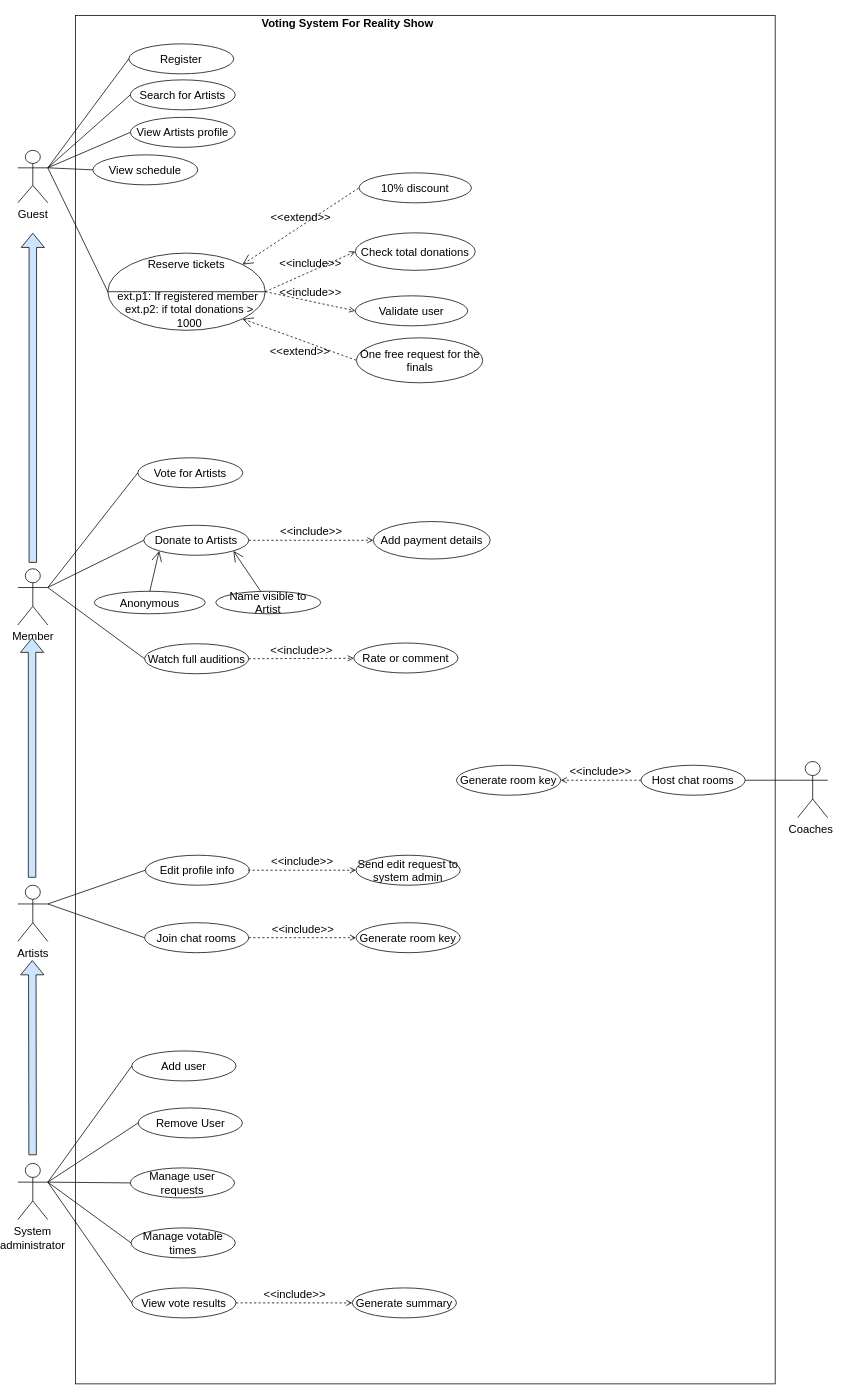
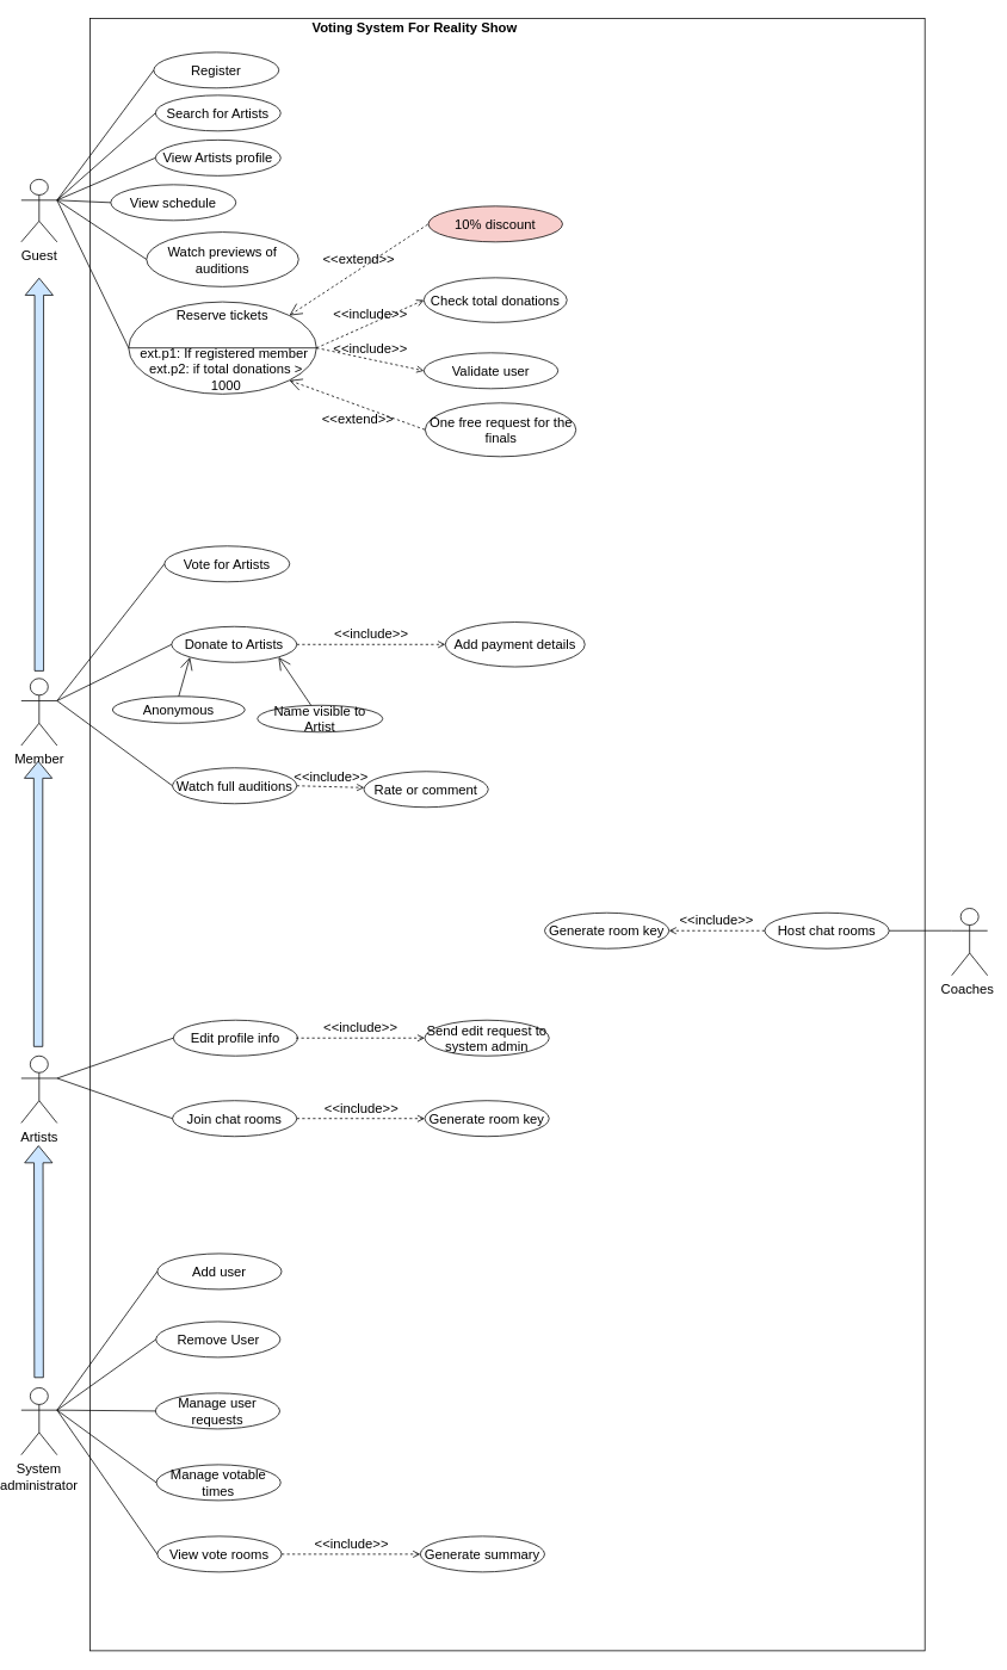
  <mxCell id="0" />
  <mxCell id="1" parent="0" />
  <mxCell id="2" value="" style="rounded=0;whiteSpace=wrap;html=1;fillColor=none;fontSize=15;" parent="1" vertex="1"><mxGeometry x="97" y="20" width="933" height="1825" as="geometry" /></mxCell>
  <mxCell id="3" value="Member" style="shape=umlActor;verticalLabelPosition=bottom;verticalAlign=top;html=1;fontSize=15;" parent="1" vertex="1"><mxGeometry x="20" y="758" width="40" height="75" as="geometry" /></mxCell>
  <mxCell id="4" value="Guest" style="shape=umlActor;verticalLabelPosition=bottom;verticalAlign=top;html=1;fontSize=15;" parent="1" vertex="1"><mxGeometry x="20" y="200" width="40" height="70" as="geometry" /></mxCell>
  <mxCell id="5" value="Voting System For Reality Show" style="text;html=1;strokeColor=none;fillColor=none;align=center;verticalAlign=middle;whiteSpace=wrap;rounded=0;fontStyle=1;fontSize=15;" parent="1" vertex="1"><mxGeometry x="290" y="20" width="340" height="20" as="geometry" /></mxCell>
  <mxCell id="6" value="Search for Artists" style="ellipse;whiteSpace=wrap;html=1;fillColor=none;fontSize=15;" parent="1" vertex="1"><mxGeometry x="170" y="106" width="140" height="40" as="geometry" /></mxCell>
  <mxCell id="7" value="" style="endArrow=none;html=1;exitX=1;exitY=0.333;exitDx=0;exitDy=0;exitPerimeter=0;entryX=0;entryY=0.5;entryDx=0;entryDy=0;fontSize=15;" parent="1" source="4" target="12" edge="1"><mxGeometry width="50" height="50" relative="1" as="geometry"><mxPoint x="120" y="180" as="sourcePoint" /><mxPoint x="170" y="130" as="targetPoint" /><Array as="points" /></mxGeometry></mxCell>
  <mxCell id="8" value="View Artists profile" style="ellipse;whiteSpace=wrap;html=1;fillColor=none;fontSize=15;" parent="1" vertex="1"><mxGeometry x="170" y="156" width="140" height="40" as="geometry" /></mxCell>
  <mxCell id="9" value="View schedule" style="ellipse;whiteSpace=wrap;html=1;fillColor=none;fontSize=15;" parent="1" vertex="1"><mxGeometry x="120" y="206" width="140" height="40" as="geometry" /></mxCell>
+ <mxCell id="10" value="Watch previews of auditions" style="ellipse;whiteSpace=wrap;html=1;fillColor=none;fontSize=15;" parent="1" vertex="1"><mxGeometry x="160" y="259" width="170" height="61" as="geometry" /></mxCell>
  <mxCell id="11" value="&lt;font style=&quot;font-size: 15px;&quot;&gt;Reserve tickets&lt;/font&gt;" style="ellipse;whiteSpace=wrap;html=1;fillColor=none;verticalAlign=top;horizontal=1;labelPosition=center;verticalLabelPosition=middle;align=center;fontSize=15;" parent="1" vertex="1"><mxGeometry x="140" y="337" width="210" height="103" as="geometry" /></mxCell>
  <mxCell id="12" value="Register" style="ellipse;whiteSpace=wrap;html=1;fillColor=none;fontSize=15;" parent="1" vertex="1"><mxGeometry x="168" y="58" width="140" height="40" as="geometry" /></mxCell>
  <mxCell id="13" value="" style="endArrow=none;html=1;entryX=0;entryY=0.5;entryDx=0;entryDy=0;exitX=1;exitY=0.333;exitDx=0;exitDy=0;exitPerimeter=0;fontSize=15;" parent="1" source="4" target="6" edge="1"><mxGeometry width="50" height="50" relative="1" as="geometry"><mxPoint x="70" y="170" as="sourcePoint" /><mxPoint x="178" y="122" as="targetPoint" /><Array as="points" /></mxGeometry></mxCell>
  <mxCell id="14" value="" style="endArrow=none;html=1;exitX=1;exitY=0.333;exitDx=0;exitDy=0;exitPerimeter=0;entryX=0;entryY=0.5;entryDx=0;entryDy=0;fontSize=15;" parent="1" source="4" target="8" edge="1"><mxGeometry width="50" height="50" relative="1" as="geometry"><mxPoint x="90" y="190" as="sourcePoint" /><mxPoint x="188" y="132" as="targetPoint" /><Array as="points" /></mxGeometry></mxCell>
  <mxCell id="15" value="" style="endArrow=none;html=1;entryX=0;entryY=0.5;entryDx=0;entryDy=0;exitX=1;exitY=0.333;exitDx=0;exitDy=0;exitPerimeter=0;fontSize=15;" parent="1" source="4" target="9" edge="1"><mxGeometry width="50" height="50" relative="1" as="geometry"><mxPoint x="80" y="170" as="sourcePoint" /><mxPoint x="198" y="142" as="targetPoint" /><Array as="points" /></mxGeometry></mxCell>
+ <mxCell id="16" value="" style="endArrow=none;html=1;entryX=0;entryY=0.5;entryDx=0;entryDy=0;exitX=1;exitY=0.333;exitDx=0;exitDy=0;exitPerimeter=0;fontSize=15;" parent="1" source="4" target="10" edge="1"><mxGeometry width="50" height="50" relative="1" as="geometry"><mxPoint x="80" y="170" as="sourcePoint" /><mxPoint x="208" y="152" as="targetPoint" /><Array as="points" /></mxGeometry></mxCell>
  <mxCell id="17" value="" style="endArrow=none;html=1;entryX=0;entryY=0.5;entryDx=0;entryDy=0;exitX=1;exitY=0.333;exitDx=0;exitDy=0;exitPerimeter=0;fontSize=15;" parent="1" source="4" target="11" edge="1"><mxGeometry width="50" height="50" relative="1" as="geometry"><mxPoint x="90" y="180" as="sourcePoint" /><mxPoint x="181" y="323" as="targetPoint" /><Array as="points" /></mxGeometry></mxCell>
  <mxCell id="18" value="Vote for Artists" style="ellipse;whiteSpace=wrap;html=1;fillColor=none;fontSize=15;" parent="1" vertex="1"><mxGeometry x="180" y="610" width="140" height="40" as="geometry" /></mxCell>
  <mxCell id="19" value="Donate to Artists" style="ellipse;whiteSpace=wrap;html=1;fillColor=none;fontSize=15;" parent="1" vertex="1"><mxGeometry x="188" y="700" width="140" height="40" as="geometry" /></mxCell>
  <mxCell id="20" value="Watch full auditions" style="ellipse;whiteSpace=wrap;html=1;fillColor=none;fontSize=15;" parent="1" vertex="1"><mxGeometry x="189" y="858" width="139" height="40" as="geometry" /></mxCell>
  <mxCell id="21" value="Name visible to Artist" style="ellipse;whiteSpace=wrap;html=1;fillColor=none;fontSize=15;" parent="1" vertex="1"><mxGeometry x="284" y="788" width="140" height="30" as="geometry" /></mxCell>
- <mxCell id="22" value="Anonymous" style="ellipse;whiteSpace=wrap;html=1;fillColor=none;fontSize=15;" parent="1" vertex="1"><mxGeometry x="122" y="788" width="148" height="30" as="geometry" /></mxCell>
+ <mxCell id="22" value="Anonymous" style="ellipse;whiteSpace=wrap;html=1;fillColor=none;fontSize=15;" parent="1" vertex="1"><mxGeometry x="122" y="778" width="148" height="30" as="geometry" /></mxCell>
  <mxCell id="23" value="" style="endArrow=open;endFill=1;endSize=12;html=1;exitX=0.5;exitY=0;exitDx=0;exitDy=0;entryX=0;entryY=1;entryDx=0;entryDy=0;fontSize=15;" parent="1" source="22" edge="1" target="19"><mxGeometry width="160" relative="1" as="geometry"><mxPoint x="170" y="440" as="sourcePoint" /><mxPoint x="216" y="530" as="targetPoint" /></mxGeometry></mxCell>
  <mxCell id="24" value="" style="endArrow=open;endFill=1;endSize=12;html=1;entryX=1;entryY=1;entryDx=0;entryDy=0;fontSize=15;" parent="1" source="21" target="19" edge="1"><mxGeometry width="160" relative="1" as="geometry"><mxPoint x="170" y="440" as="sourcePoint" /><mxPoint x="330" y="440" as="targetPoint" /></mxGeometry></mxCell>
  <mxCell id="25" value="" style="endArrow=none;html=1;exitX=1;exitY=0.333;exitDx=0;exitDy=0;exitPerimeter=0;entryX=0;entryY=0.5;entryDx=0;entryDy=0;fontSize=15;" parent="1" source="3" target="18" edge="1"><mxGeometry width="50" height="50" relative="1" as="geometry"><mxPoint x="230" y="580" as="sourcePoint" /><mxPoint x="280" y="530" as="targetPoint" /></mxGeometry></mxCell>
  <mxCell id="26" value="" style="endArrow=none;html=1;entryX=0;entryY=0.5;entryDx=0;entryDy=0;exitX=1;exitY=0.333;exitDx=0;exitDy=0;exitPerimeter=0;fontSize=15;" parent="1" source="3" target="19" edge="1"><mxGeometry width="50" height="50" relative="1" as="geometry"><mxPoint x="60" y="540" as="sourcePoint" /><mxPoint x="178" y="470" as="targetPoint" /></mxGeometry></mxCell>
  <mxCell id="27" value="" style="endArrow=none;html=1;entryX=0;entryY=0.5;entryDx=0;entryDy=0;exitX=1;exitY=0.333;exitDx=0;exitDy=0;exitPerimeter=0;fontSize=15;" parent="1" source="3" target="20" edge="1"><mxGeometry width="50" height="50" relative="1" as="geometry"><mxPoint x="70" y="540" as="sourcePoint" /><mxPoint x="188" y="480" as="targetPoint" /></mxGeometry></mxCell>
  <mxCell id="28" value="Artists" style="shape=umlActor;verticalLabelPosition=bottom;verticalAlign=top;html=1;fontSize=15;" parent="1" vertex="1"><mxGeometry x="20" y="1180" width="40" height="75" as="geometry" /></mxCell>
  <mxCell id="29" value="" style="shape=flexArrow;endArrow=classic;html=1;fillColor=#CCE5FF;fontSize=15;" parent="1" edge="1"><mxGeometry width="50" height="50" relative="1" as="geometry"><mxPoint x="40" y="750" as="sourcePoint" /><mxPoint x="40" y="310" as="targetPoint" /></mxGeometry></mxCell>
  <mxCell id="30" value="" style="shape=flexArrow;endArrow=classic;html=1;fillColor=#CCE5FF;fontSize=15;" parent="1" edge="1"><mxGeometry width="50" height="50" relative="1" as="geometry"><mxPoint x="39" y="1170" as="sourcePoint" /><mxPoint x="39" y="850" as="targetPoint" /></mxGeometry></mxCell>
  <mxCell id="31" value="Join chat rooms" style="ellipse;whiteSpace=wrap;html=1;fillColor=none;fontSize=15;" parent="1" vertex="1"><mxGeometry x="189" y="1230" width="139" height="40" as="geometry" /></mxCell>
  <mxCell id="32" value="" style="endArrow=none;html=1;fillColor=#CCE5FF;exitX=1;exitY=0.333;exitDx=0;exitDy=0;exitPerimeter=0;entryX=0;entryY=0.5;entryDx=0;entryDy=0;fontSize=15;" parent="1" source="28" target="71" edge="1"><mxGeometry width="50" height="50" relative="1" as="geometry"><mxPoint x="230" y="810" as="sourcePoint" /><mxPoint x="280" y="760" as="targetPoint" /></mxGeometry></mxCell>
  <mxCell id="33" value="" style="endArrow=none;html=1;fillColor=#CCE5FF;entryX=0;entryY=0.5;entryDx=0;entryDy=0;exitX=1;exitY=0.333;exitDx=0;exitDy=0;exitPerimeter=0;fontSize=15;" parent="1" source="28" target="31" edge="1"><mxGeometry width="50" height="50" relative="1" as="geometry"><mxPoint x="70" y="870" as="sourcePoint" /><mxPoint x="198" y="794" as="targetPoint" /></mxGeometry></mxCell>
  <mxCell id="34" value="Coaches&amp;nbsp;" style="shape=umlActor;verticalLabelPosition=bottom;verticalAlign=top;html=1;whiteSpace=wrap;fontSize=15;" parent="1" vertex="1"><mxGeometry x="1060" y="1015" width="40" height="75" as="geometry" /></mxCell>
  <mxCell id="35" value="Host chat rooms" style="ellipse;whiteSpace=wrap;html=1;fillColor=none;fontSize=15;" parent="1" vertex="1"><mxGeometry x="851" y="1020" width="139" height="40" as="geometry" /></mxCell>
  <mxCell id="36" value="" style="endArrow=none;html=1;fillColor=#CCE5FF;exitX=0;exitY=0.333;exitDx=0;exitDy=0;exitPerimeter=0;entryX=1;entryY=0.5;entryDx=0;entryDy=0;fontSize=15;" parent="1" source="34" target="35" edge="1"><mxGeometry width="50" height="50" relative="1" as="geometry"><mxPoint x="230" y="1020" as="sourcePoint" /><mxPoint x="800" y="1040" as="targetPoint" /></mxGeometry></mxCell>
  <mxCell id="37" value="System administrator&lt;br style=&quot;font-size: 15px;&quot;&gt;" style="shape=umlActor;verticalLabelPosition=bottom;verticalAlign=top;html=1;whiteSpace=wrap;fontSize=15;" parent="1" vertex="1"><mxGeometry x="20" y="1551" width="40" height="75" as="geometry" /></mxCell>
  <mxCell id="38" value="Manage votable times" style="ellipse;whiteSpace=wrap;html=1;fillColor=none;fontSize=15;" parent="1" vertex="1"><mxGeometry x="171" y="1637" width="139" height="40" as="geometry" /></mxCell>
  <mxCell id="39" value="Manage user requests" style="ellipse;whiteSpace=wrap;html=1;fillColor=none;fontSize=15;" parent="1" vertex="1"><mxGeometry x="170" y="1557" width="139" height="40" as="geometry" /></mxCell>
- <mxCell id="40" value="Remove User" style="ellipse;whiteSpace=wrap;html=1;fillColor=none;fontSize=15;" parent="1" vertex="1"><mxGeometry x="180.5" y="1477" width="139" height="40" as="geometry" /></mxCell>
+ <mxCell id="40" value="Remove User" style="ellipse;whiteSpace=wrap;html=1;fillColor=none;fontSize=15;" parent="1" vertex="1"><mxGeometry x="170.5" y="1477" width="139" height="40" as="geometry" /></mxCell>
  <mxCell id="41" value="Add user" style="ellipse;whiteSpace=wrap;html=1;fillColor=none;fontSize=15;" parent="1" vertex="1"><mxGeometry x="172" y="1401" width="139" height="40" as="geometry" /></mxCell>
- <mxCell id="42" value="View vote results" style="ellipse;whiteSpace=wrap;html=1;fillColor=none;fontSize=15;" parent="1" vertex="1"><mxGeometry x="172" y="1717" width="139" height="40" as="geometry" /></mxCell>
+ <mxCell id="42" value="View vote rooms" style="ellipse;whiteSpace=wrap;html=1;fillColor=none;fontSize=15;" parent="1" vertex="1"><mxGeometry x="172" y="1717" width="139" height="40" as="geometry" /></mxCell>
  <mxCell id="43" value="&amp;lt;&amp;lt;include&amp;gt;&amp;gt;" style="edgeStyle=none;html=1;endArrow=open;verticalAlign=bottom;dashed=1;labelBackgroundColor=none;fillColor=#CCE5FF;fontSize=15;entryX=0;entryY=0.5;entryDx=0;entryDy=0;exitX=1;exitY=0.5;exitDx=0;exitDy=0;" parent="1" edge="1" target="44" source="11"><mxGeometry width="160" relative="1" as="geometry"><mxPoint x="350" y="374" as="sourcePoint" /><mxPoint x="471" y="361.41" as="targetPoint" /></mxGeometry></mxCell>
  <mxCell id="44" value="Check total donations" style="ellipse;whiteSpace=wrap;html=1;fillColor=none;fontSize=15;" parent="1" vertex="1"><mxGeometry x="470" y="310" width="160" height="50" as="geometry" /></mxCell>
  <mxCell id="45" value="&amp;lt;&amp;lt;include&amp;gt;&amp;gt;" style="edgeStyle=none;html=1;endArrow=open;verticalAlign=bottom;dashed=1;labelBackgroundColor=none;fillColor=#CCE5FF;fontSize=15;entryX=0;entryY=0.5;entryDx=0;entryDy=0;exitX=1;exitY=0.5;exitDx=0;exitDy=0;" edge="1" parent="1" source="11" target="50"><mxGeometry width="160" relative="1" as="geometry"><mxPoint x="321" y="371.41" as="sourcePoint" /><mxPoint x="470" y="425" as="targetPoint" /></mxGeometry></mxCell>
  <mxCell id="46" value="" style="endArrow=none;html=1;exitX=0;exitY=0.5;exitDx=0;exitDy=0;entryX=1;entryY=0.5;entryDx=0;entryDy=0;fontSize=15;" edge="1" parent="1" source="11" target="11"><mxGeometry width="50" height="50" relative="1" as="geometry"><mxPoint x="590" y="440" as="sourcePoint" /><mxPoint x="640" y="390" as="targetPoint" /></mxGeometry></mxCell>
  <mxCell id="47" value="ext.p1: If registered member&amp;nbsp;&lt;br style=&quot;font-size: 15px;&quot;&gt;ext.p2: if total donations &amp;gt; 1000" style="text;html=1;strokeColor=none;fillColor=none;align=center;verticalAlign=middle;whiteSpace=wrap;rounded=0;fontSize=15;" vertex="1" parent="1"><mxGeometry x="149" y="402" width="200" height="20" as="geometry" /></mxCell>
  <mxCell id="48" value="&amp;lt;&amp;lt;extend&amp;gt;&amp;gt;" style="edgeStyle=none;html=1;startArrow=open;endArrow=none;startSize=12;verticalAlign=bottom;dashed=1;labelBackgroundColor=none;exitX=1;exitY=0;exitDx=0;exitDy=0;entryX=0;entryY=0.5;entryDx=0;entryDy=0;fontSize=15;" edge="1" parent="1" source="11" target="49"><mxGeometry width="160" relative="1" as="geometry"><mxPoint x="860" y="277" as="sourcePoint" /><mxPoint x="770" y="424.41" as="targetPoint" /></mxGeometry></mxCell>
- <mxCell id="49" value="10% discount" style="ellipse;whiteSpace=wrap;html=1;fontSize=15;" vertex="1" parent="1"><mxGeometry x="475" y="230" width="150" height="40" as="geometry" /></mxCell>
+ <mxCell id="49" value="10% discount" style="ellipse;whiteSpace=wrap;html=1;fontSize=15;fillColor=#f8cecc;" vertex="1" parent="1"><mxGeometry x="475" y="230" width="150" height="40" as="geometry" /></mxCell>
  <mxCell id="50" value="Validate user" style="ellipse;whiteSpace=wrap;html=1;fillColor=none;fontSize=15;" vertex="1" parent="1"><mxGeometry x="470" y="394" width="150" height="40" as="geometry" /></mxCell>
  <mxCell id="51" value="&lt;div style=&quot;font-size: 15px;&quot;&gt;&lt;span style=&quot;font-size: 15px;&quot;&gt;One free request for the finals&lt;/span&gt;&lt;/div&gt;" style="ellipse;whiteSpace=wrap;html=1;align=center;fontSize=15;" vertex="1" parent="1"><mxGeometry x="471.5" y="450" width="168.5" height="60" as="geometry" /></mxCell>
  <mxCell id="52" value="&amp;lt;&amp;lt;extend&amp;gt;&amp;gt;" style="edgeStyle=none;html=1;startArrow=open;endArrow=none;startSize=12;verticalAlign=top;dashed=1;labelBackgroundColor=none;entryX=0;entryY=0.5;entryDx=0;entryDy=0;fontSize=15;exitX=1;exitY=1;exitDx=0;exitDy=0;" edge="1" parent="1" source="11" target="51"><mxGeometry width="160" relative="1" as="geometry"><mxPoint x="350" y="370" as="sourcePoint" /><mxPoint x="390" y="240" as="targetPoint" /></mxGeometry></mxCell>
  <mxCell id="53" value="" style="endArrow=none;html=1;fillColor=#CCE5FF;entryX=0;entryY=0.5;entryDx=0;entryDy=0;exitX=1;exitY=0.333;exitDx=0;exitDy=0;exitPerimeter=0;fontSize=15;" edge="1" parent="1" source="37" target="41"><mxGeometry width="50" height="50" relative="1" as="geometry"><mxPoint x="70" y="885" as="sourcePoint" /><mxPoint x="199" y="930" as="targetPoint" /></mxGeometry></mxCell>
  <mxCell id="54" value="" style="endArrow=none;html=1;fillColor=#CCE5FF;entryX=0;entryY=0.5;entryDx=0;entryDy=0;exitX=1;exitY=0.333;exitDx=0;exitDy=0;exitPerimeter=0;fontSize=15;" edge="1" parent="1" source="37" target="40"><mxGeometry width="50" height="50" relative="1" as="geometry"><mxPoint x="60" y="1170" as="sourcePoint" /><mxPoint x="182" y="1100" as="targetPoint" /></mxGeometry></mxCell>
  <mxCell id="55" value="" style="endArrow=none;html=1;fillColor=#CCE5FF;entryX=0;entryY=0.5;entryDx=0;entryDy=0;exitX=1;exitY=0.333;exitDx=0;exitDy=0;exitPerimeter=0;fontSize=15;" edge="1" parent="1" source="37" target="39"><mxGeometry width="50" height="50" relative="1" as="geometry"><mxPoint x="80" y="1195" as="sourcePoint" /><mxPoint x="192" y="1110" as="targetPoint" /></mxGeometry></mxCell>
  <mxCell id="56" value="" style="endArrow=none;html=1;fillColor=#CCE5FF;entryX=0;entryY=0.5;entryDx=0;entryDy=0;exitX=1;exitY=0.333;exitDx=0;exitDy=0;exitPerimeter=0;fontSize=15;" edge="1" parent="1" source="37" target="38"><mxGeometry width="50" height="50" relative="1" as="geometry"><mxPoint x="90" y="1205" as="sourcePoint" /><mxPoint x="202" y="1120" as="targetPoint" /></mxGeometry></mxCell>
  <mxCell id="57" value="" style="endArrow=none;html=1;fillColor=#CCE5FF;entryX=0;entryY=0.5;entryDx=0;entryDy=0;exitX=1;exitY=0.333;exitDx=0;exitDy=0;exitPerimeter=0;fontSize=15;" edge="1" parent="1" source="37" target="42"><mxGeometry width="50" height="50" relative="1" as="geometry"><mxPoint x="70" y="1185" as="sourcePoint" /><mxPoint x="181" y="1340" as="targetPoint" /></mxGeometry></mxCell>
  <mxCell id="58" value="" style="shape=flexArrow;endArrow=classic;html=1;fillColor=#CCE5FF;fontSize=15;" edge="1" parent="1"><mxGeometry width="50" height="50" relative="1" as="geometry"><mxPoint x="39.7" y="1540" as="sourcePoint" /><mxPoint x="39.29" y="1280" as="targetPoint" /></mxGeometry></mxCell>
- <mxCell id="59" value="Rate or comment" style="ellipse;whiteSpace=wrap;html=1;fillColor=none;fontSize=15;" vertex="1" parent="1"><mxGeometry x="468" y="857" width="139" height="40" as="geometry" /></mxCell>
+ <mxCell id="59" value="Rate or comment" style="ellipse;whiteSpace=wrap;html=1;fillColor=none;fontSize=15;" vertex="1" parent="1"><mxGeometry x="403" y="862" width="139" height="40" as="geometry" /></mxCell>
  <mxCell id="60" value="&amp;lt;&amp;lt;include&amp;gt;&amp;gt;" style="edgeStyle=none;html=1;endArrow=open;verticalAlign=bottom;dashed=1;labelBackgroundColor=none;fillColor=#CCE5FF;fontSize=15;exitX=1;exitY=0.5;exitDx=0;exitDy=0;" edge="1" parent="1" source="20" target="59"><mxGeometry width="160" relative="1" as="geometry"><mxPoint x="328" y="651" as="sourcePoint" /><mxPoint x="468" y="641" as="targetPoint" /></mxGeometry></mxCell>
  <mxCell id="61" value="Generate room key" style="ellipse;whiteSpace=wrap;html=1;fillColor=none;fontSize=15;" vertex="1" parent="1"><mxGeometry x="605" y="1020" width="139" height="40" as="geometry" /></mxCell>
  <mxCell id="62" value="&amp;lt;&amp;lt;include&amp;gt;&amp;gt;" style="edgeStyle=none;html=1;endArrow=open;verticalAlign=bottom;dashed=1;labelBackgroundColor=none;fillColor=#CCE5FF;fontSize=15;exitX=0;exitY=0.5;exitDx=0;exitDy=0;" edge="1" parent="1" target="61" source="35"><mxGeometry width="160" relative="1" as="geometry"><mxPoint x="398" y="1031" as="sourcePoint" /><mxPoint x="538" y="1022" as="targetPoint" /></mxGeometry></mxCell>
  <mxCell id="63" value="Generate room key" style="ellipse;whiteSpace=wrap;html=1;fillColor=none;fontSize=15;" vertex="1" parent="1"><mxGeometry x="471" y="1230" width="139" height="40" as="geometry" /></mxCell>
  <mxCell id="64" value="&amp;lt;&amp;lt;include&amp;gt;&amp;gt;" style="edgeStyle=none;html=1;endArrow=open;verticalAlign=bottom;dashed=1;labelBackgroundColor=none;fillColor=#CCE5FF;fontSize=15;exitX=1;exitY=0.5;exitDx=0;exitDy=0;" edge="1" parent="1" target="63" source="31"><mxGeometry width="160" relative="1" as="geometry"><mxPoint x="375" y="1250" as="sourcePoint" /><mxPoint x="449" y="1232" as="targetPoint" /></mxGeometry></mxCell>
  <mxCell id="65" value="Add payment details" style="ellipse;whiteSpace=wrap;html=1;fillColor=none;fontSize=15;" vertex="1" parent="1"><mxGeometry x="494" y="695" width="156" height="50" as="geometry" /></mxCell>
  <mxCell id="66" value="&amp;lt;&amp;lt;include&amp;gt;&amp;gt;" style="edgeStyle=none;html=1;endArrow=open;verticalAlign=bottom;dashed=1;labelBackgroundColor=none;fillColor=#CCE5FF;fontSize=15;exitX=1;exitY=0.5;exitDx=0;exitDy=0;entryX=0;entryY=0.5;entryDx=0;entryDy=0;" edge="1" parent="1" target="65" source="19"><mxGeometry width="160" relative="1" as="geometry"><mxPoint x="744" y="570" as="sourcePoint" /><mxPoint x="445" y="552" as="targetPoint" /></mxGeometry></mxCell>
  <mxCell id="67" value="Send edit request to system admin" style="ellipse;whiteSpace=wrap;html=1;fillColor=none;fontSize=15;" vertex="1" parent="1"><mxGeometry x="471" y="1140" width="139" height="40" as="geometry" /></mxCell>
  <mxCell id="68" value="&amp;lt;&amp;lt;include&amp;gt;&amp;gt;" style="edgeStyle=none;html=1;endArrow=open;verticalAlign=bottom;dashed=1;labelBackgroundColor=none;fillColor=#CCE5FF;fontSize=15;exitX=1;exitY=0.5;exitDx=0;exitDy=0;" edge="1" parent="1" target="67"><mxGeometry width="160" relative="1" as="geometry"><mxPoint x="327" y="1160" as="sourcePoint" /><mxPoint x="471" y="1152" as="targetPoint" /></mxGeometry></mxCell>
  <mxCell id="69" value="Generate summary" style="ellipse;whiteSpace=wrap;html=1;fillColor=none;fontSize=15;" vertex="1" parent="1"><mxGeometry x="466" y="1717" width="139" height="40" as="geometry" /></mxCell>
  <mxCell id="70" value="&amp;lt;&amp;lt;include&amp;gt;&amp;gt;" style="edgeStyle=none;html=1;endArrow=open;verticalAlign=bottom;dashed=1;labelBackgroundColor=none;fillColor=#CCE5FF;fontSize=15;exitX=1;exitY=0.5;exitDx=0;exitDy=0;" edge="1" parent="1" target="69" source="42"><mxGeometry width="160" relative="1" as="geometry"><mxPoint x="323" y="1737" as="sourcePoint" /><mxPoint x="444" y="1719" as="targetPoint" /></mxGeometry></mxCell>
  <mxCell id="71" value="Edit profile info" style="ellipse;whiteSpace=wrap;html=1;fillColor=none;fontSize=15;" vertex="1" parent="1"><mxGeometry x="190" y="1140" width="139" height="40" as="geometry" /></mxCell>
